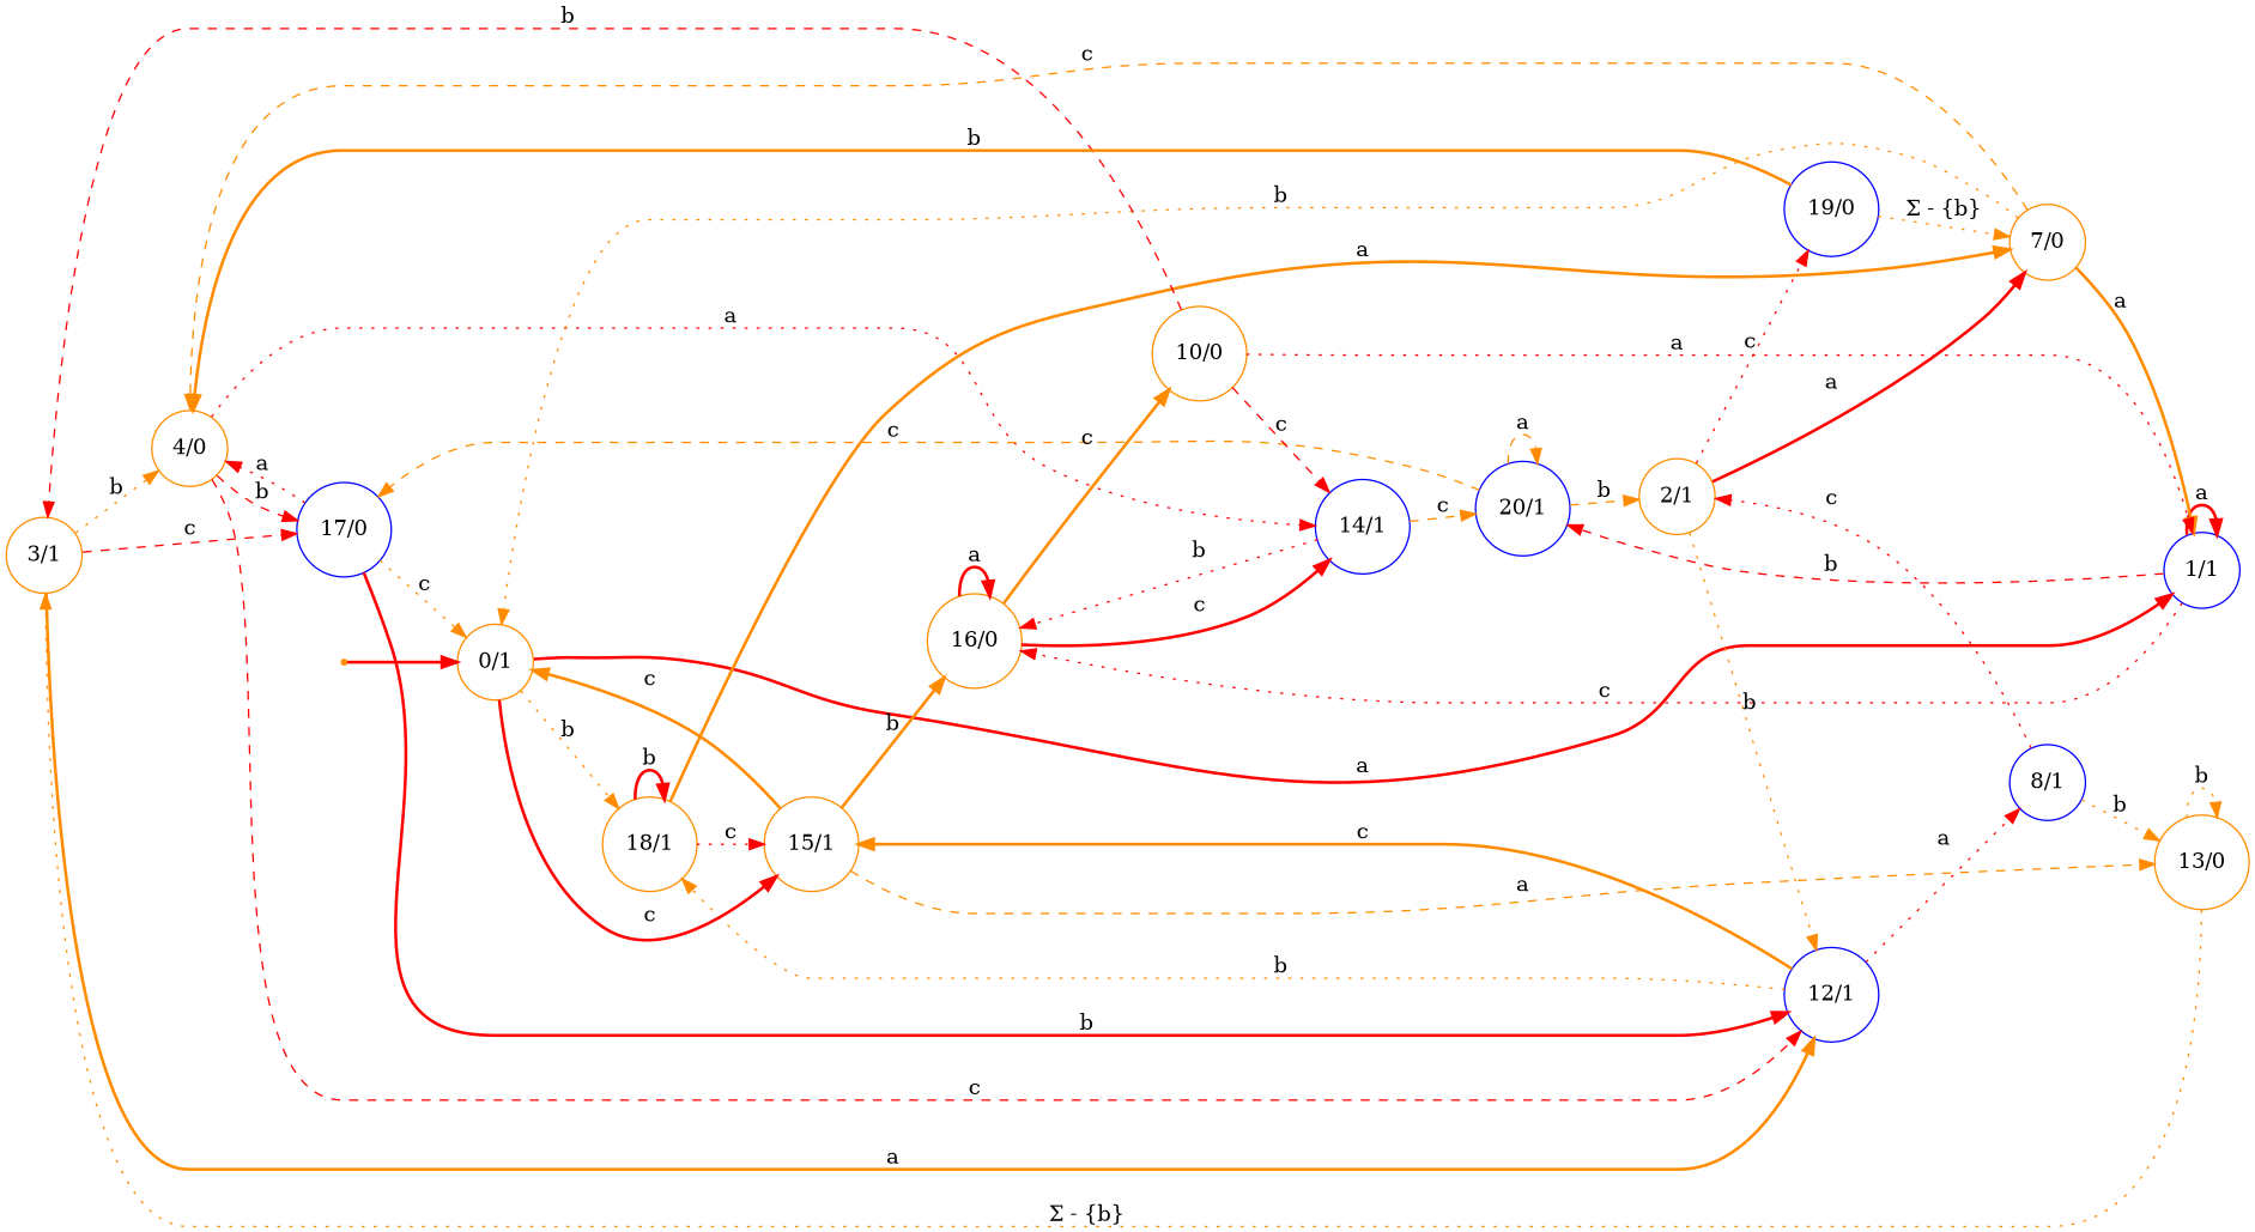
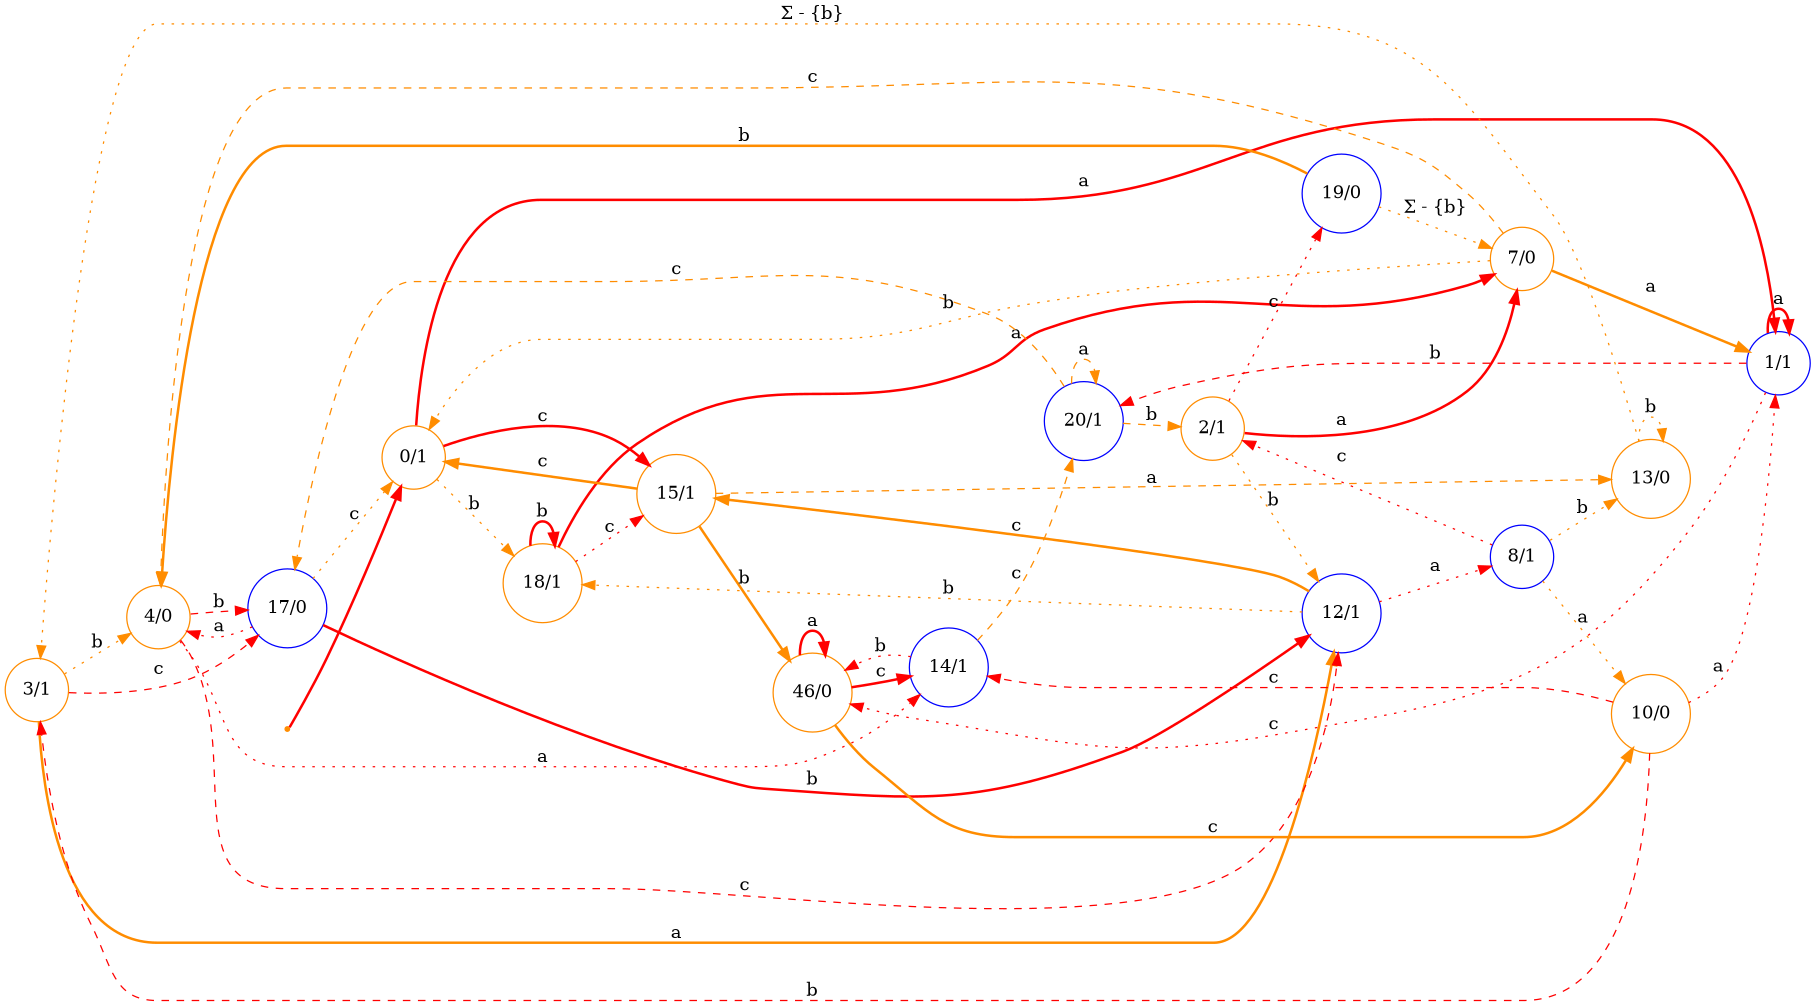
  digraph {
    rankdir=LR
    node [color=darkorange shape=circle]
    edge [color=red style=dotted]
    n1 [label="3/1"]
    n2 [label="4/0"]
    n3 [color=blue label="17/0"]
    n4 [color=blue label="12/1"]
    n5 [color=blue label="14/1"]
    n6 [label="0/1"]
    n7 [label="18/1"]
    n8 [label="15/1"]
    n9 [color=blue label="8/1"]
    n10 [color=blue label="20/1"]
-   n11 [label="16/0"]
+   n11 [label="46/0"]
    n12 [color=blue label="1/1"]
    n13 [label="7/0"]
    n14 [label="13/0"]
    n15 [label="2/1"]
    n16 [label="10/0"]
    n17 [color=blue label="19/0"]
    start [shape=point]
    n1 -> n2 [color=darkorange label=b]
    n1 -> n3 [label=c style=dashed]
    n1 -> n4 [color=darkorange label=a style=bold]
    n2 -> n3 [label=b style=dashed]
    n2 -> n4 [label=c style=dashed]
    n2 -> n5 [label=a]
    n3 -> n2 [label=a]
    n3 -> n4 [label=b style=bold]
    n3 -> n6 [color=darkorange label=c]
    n4 -> n7 [color=darkorange label=b]
    n4 -> n8 [color=darkorange label=c style=bold]
    n4 -> n9 [label=a]
    n5 -> n10 [color=darkorange label=c style=dashed]
    n5 -> n11 [label=b]
    n6 -> n7 [color=darkorange label=b]
    n6 -> n8 [label=c style=bold]
    n6 -> n12 [label=a style=bold]
    n7 -> n7 [label=b style=bold]
    n7 -> n8 [label=c]
-   n7 -> n13 [color=darkorange label=a style=bold]
+   n7 -> n13 [label=a style=bold]
    n8 -> n6 [color=darkorange label=c style=bold]
    n8 -> n11 [color=darkorange label=b style=bold]
    n8 -> n14 [color=darkorange label=a style=dashed]
    n9 -> n14 [color=darkorange label=b]
    n9 -> n15 [label=c]
+   n9 -> n16 [color=darkorange label=a]
    n10 -> n3 [color=darkorange label=c style=dashed]
    n10 -> n10 [color=darkorange label=a style=dashed]
    n10 -> n15 [color=darkorange label=b style=dashed]
    n11 -> n5 [label=c style=bold]
    n11 -> n11 [label=a style=bold]
    n11 -> n16 [color=darkorange label=c style=bold]
    n12 -> n10 [label=b style=dashed]
    n12 -> n11 [label=c]
    n12 -> n12 [label=a style=bold]
    n13 -> n2 [color=darkorange label=c style=dashed]
    n13 -> n6 [color=darkorange label=b]
    n13 -> n12 [color=darkorange label=a style=bold]
    n14 -> n1 [color=darkorange label="Σ - {b}"]
    n14 -> n14 [color=darkorange label=b]
    n15 -> n4 [color=darkorange label=b]
    n15 -> n13 [label=a style=bold]
    n15 -> n17 [label=c]
    n16 -> n1 [label=b style=dashed]
    n16 -> n5 [label=c style=dashed]
    n16 -> n12 [label=a]
    n17 -> n2 [color=darkorange label=b style=bold]
    n17 -> n13 [color=darkorange label="Σ - {b}"]
    start -> n6 [style=bold]
  }
